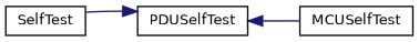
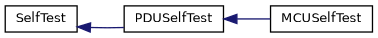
  digraph {
    rankdir=LR
    node [color=black fillcolor=white fontname=Helvetica fontsize=10 shape=record style=filled]
    edge [color=midnightblue dir=back fontname=Helvetica fontsize=10 labelfontname=Helvetica labelfontsize=10 style=solid]
    n1 [height=0.2 label=SelfTest width=0.4]
    n2 [height=0.2 label=PDUSelfTest width=0.4]
    n3 [height=0.2 label=MCUSelfTest width=0.4]
-   n2 -> n1
+   n1 -> n2
    n2 -> n3
  }
